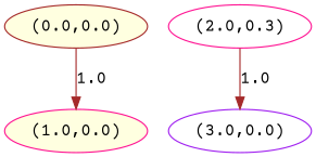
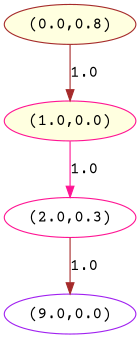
  digraph {
    fontname="Courier Prime"
    node [color=deeppink fillcolor=lightyellow fontname="Courier Prime" style=filled]
    edge [color=brown fontname="Courier Prime"]
-   n1 [color=brown label="(0.0,0.0)"]
+   n1 [color=brown label="(0.0,0.8)"]
    n2 [label="(1.0,0.0)"]
    n3 [fillcolor=white label="(2.0,0.3)"]
-   n4 [color=purple fillcolor=white label="(3.0,0.0)"]
+   n4 [color=purple fillcolor=white label="(9.0,0.0)"]
    n1 -> n2 [label=1.0]
+   n2 -> n3 [color=deeppink label=1.0]
    n3 -> n4 [label=1.0]
  }
